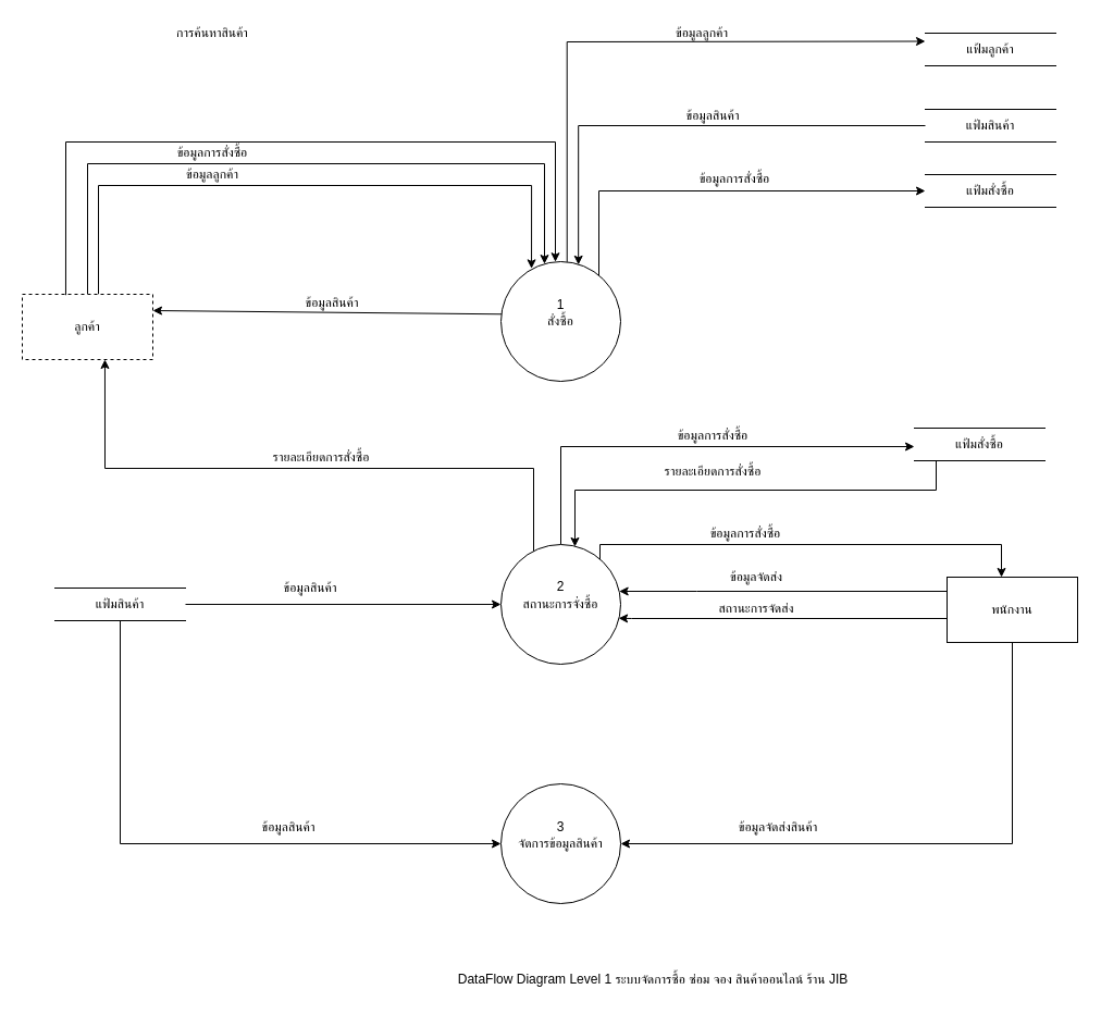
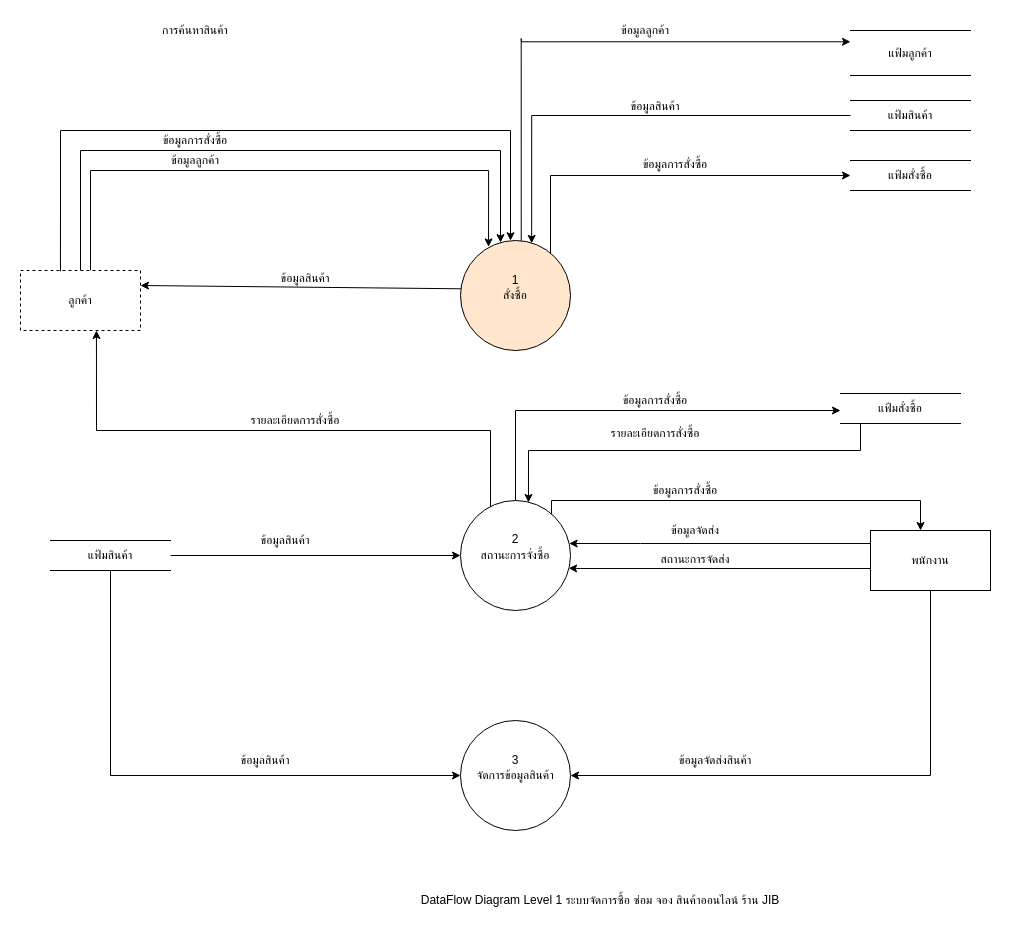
  <mxCell id="0" />
  <mxCell id="1" parent="0" />
  <mxCell id="2" style="edgeStyle=orthogonalEdgeStyle;rounded=0;orthogonalLoop=1;jettySize=auto;html=1;" parent="1" source="4" target="9" edge="1"><mxGeometry relative="1" as="geometry"><mxPoint x="490" y="200" as="targetPoint" /><Array as="points"><mxPoint x="80" y="150" /><mxPoint x="500" y="150" /></Array></mxGeometry></mxCell>
  <mxCell id="3" style="edgeStyle=orthogonalEdgeStyle;rounded=0;orthogonalLoop=1;jettySize=auto;html=1;entryX=0.255;entryY=0.058;entryDx=0;entryDy=0;entryPerimeter=0;" parent="1" source="4" target="9" edge="1"><mxGeometry relative="1" as="geometry"><mxPoint x="440" y="190" as="targetPoint" /><Array as="points"><mxPoint x="90" y="170" /><mxPoint x="488" y="170" /></Array></mxGeometry></mxCell>
  <mxCell id="4" value="ลูกค้า" style="rounded=0;whiteSpace=wrap;html=1;dashed=1;" parent="1" vertex="1"><mxGeometry x="20" y="270" width="120" height="60" as="geometry" /></mxCell>
  <mxCell id="5" style="edgeStyle=none;rounded=0;orthogonalLoop=1;jettySize=auto;html=1;entryX=1;entryY=0.25;entryDx=0;entryDy=0;exitX=0.008;exitY=0.439;exitDx=0;exitDy=0;exitPerimeter=0;" parent="1" source="9" target="4" edge="1"><mxGeometry relative="1" as="geometry" /></mxCell>
  <mxCell id="6" style="edgeStyle=orthogonalEdgeStyle;rounded=0;orthogonalLoop=1;jettySize=auto;html=1;entryX=0.633;entryY=1;entryDx=0;entryDy=0;entryPerimeter=0;exitX=0.273;exitY=0.073;exitDx=0;exitDy=0;exitPerimeter=0;" parent="1" source="26" target="4" edge="1"><mxGeometry relative="1" as="geometry"><mxPoint x="530" y="430" as="sourcePoint" /><Array as="points"><mxPoint x="490" y="430" /><mxPoint x="96" y="430" /></Array></mxGeometry></mxCell>
  <mxCell id="7" style="edgeStyle=orthogonalEdgeStyle;rounded=0;orthogonalLoop=1;jettySize=auto;html=1;entryX=0;entryY=0.25;entryDx=0;entryDy=0;exitX=0.552;exitY=0.005;exitDx=0;exitDy=0;exitPerimeter=0;" parent="1" source="9" target="17" edge="1"><mxGeometry relative="1" as="geometry"><mxPoint x="540" y="30" as="targetPoint" /><Array as="points"><mxPoint x="521" y="38" /><mxPoint x="521" y="38" /></Array></mxGeometry></mxCell>
  <mxCell id="8" style="edgeStyle=orthogonalEdgeStyle;rounded=0;orthogonalLoop=1;jettySize=auto;html=1;entryX=0;entryY=0.5;entryDx=0;entryDy=0;" parent="1" source="9" target="20" edge="1"><mxGeometry relative="1" as="geometry"><Array as="points"><mxPoint x="550" y="175" /></Array></mxGeometry></mxCell>
- <mxCell id="9" value="สั่งซื้อ" style="ellipse;whiteSpace=wrap;html=1;aspect=fixed;" parent="1" vertex="1"><mxGeometry x="460" y="240" width="110" height="110" as="geometry" /></mxCell>
+ <mxCell id="9" value="สั่งซื้อ" style="ellipse;whiteSpace=wrap;html=1;aspect=fixed;fillColor=#ffe6cc;" parent="1" vertex="1"><mxGeometry x="460" y="240" width="110" height="110" as="geometry" /></mxCell>
  <mxCell id="10" value="1" style="text;html=1;strokeColor=none;fillColor=none;align=center;verticalAlign=middle;whiteSpace=wrap;rounded=0;" parent="1" vertex="1"><mxGeometry x="495" y="270" width="40" height="20" as="geometry" /></mxCell>
  <mxCell id="11" style="edgeStyle=orthogonalEdgeStyle;rounded=0;orthogonalLoop=1;jettySize=auto;html=1;exitX=0.333;exitY=0.012;exitDx=0;exitDy=0;exitPerimeter=0;" parent="1" source="4" target="9" edge="1"><mxGeometry relative="1" as="geometry"><mxPoint x="60" y="260" as="sourcePoint" /><mxPoint x="382" y="230" as="targetPoint" /><Array as="points"><mxPoint x="60" y="130" /><mxPoint x="510" y="130" /></Array></mxGeometry></mxCell>
  <mxCell id="12" value="การค้นหาสินค้า" style="text;html=1;strokeColor=none;fillColor=none;align=center;verticalAlign=middle;whiteSpace=wrap;rounded=0;" parent="1" vertex="1"><mxGeometry x="150" y="20" width="90" height="20" as="geometry" /></mxCell>
  <mxCell id="13" value="ข้อมูลสินค้า" style="text;html=1;strokeColor=none;fillColor=none;align=center;verticalAlign=middle;whiteSpace=wrap;rounded=0;" parent="1" vertex="1"><mxGeometry x="250" y="268" width="110" height="20" as="geometry" /></mxCell>
  <mxCell id="14" value="ข้อมูลการสั่งซื้อ" style="text;html=1;strokeColor=none;fillColor=none;align=center;verticalAlign=middle;whiteSpace=wrap;rounded=0;" parent="1" vertex="1"><mxGeometry x="150" y="130" width="90" height="20" as="geometry" /></mxCell>
  <mxCell id="15" value="ข้อมูลลูกค้า" style="text;html=1;strokeColor=none;fillColor=none;align=center;verticalAlign=middle;whiteSpace=wrap;rounded=0;" parent="1" vertex="1"><mxGeometry x="150" y="150" width="90" height="20" as="geometry" /></mxCell>
  <mxCell id="16" value="รายละเอียดการสั่งซื้อ" style="text;html=1;strokeColor=none;fillColor=none;align=center;verticalAlign=middle;whiteSpace=wrap;rounded=0;" parent="1" vertex="1"><mxGeometry x="240" y="410" width="110" height="20" as="geometry" /></mxCell>
- <mxCell id="17" value="แฟ้มลูกค้า" style="shape=partialRectangle;whiteSpace=wrap;html=1;left=0;right=0;fillColor=none;" parent="1" vertex="1"><mxGeometry x="850" y="30" width="120" height="30" as="geometry" /></mxCell>
+ <mxCell id="17" value="แฟ้มลูกค้า" style="shape=partialRectangle;whiteSpace=wrap;html=1;left=0;right=0;fillColor=none;" parent="1" vertex="1"><mxGeometry x="850" y="30" width="120" height="45" as="geometry" /></mxCell>
  <mxCell id="18" style="edgeStyle=orthogonalEdgeStyle;rounded=0;orthogonalLoop=1;jettySize=auto;html=1;entryX=0.647;entryY=0.026;entryDx=0;entryDy=0;entryPerimeter=0;" parent="1" source="19" target="9" edge="1"><mxGeometry relative="1" as="geometry" /></mxCell>
  <mxCell id="19" value="แฟ้มสินค้า" style="shape=partialRectangle;whiteSpace=wrap;html=1;left=0;right=0;fillColor=none;" parent="1" vertex="1"><mxGeometry x="850" y="100" width="120" height="30" as="geometry" /></mxCell>
  <mxCell id="20" value="แฟ้มสั่งซื้อ" style="shape=partialRectangle;whiteSpace=wrap;html=1;left=0;right=0;fillColor=none;" parent="1" vertex="1"><mxGeometry x="850" width="120" height="30" as="geometry" y="160" /></mxCell>
  <mxCell id="21" value="ข้อมูลลูกค้า" style="text;html=1;strokeColor=none;fillColor=none;align=center;verticalAlign=middle;whiteSpace=wrap;rounded=0;" parent="1" vertex="1"><mxGeometry x="600" y="20" width="90" height="20" as="geometry" /></mxCell>
  <mxCell id="22" value="ข้อมูลสินค้า" style="text;html=1;strokeColor=none;fillColor=none;align=center;verticalAlign=middle;whiteSpace=wrap;rounded=0;" parent="1" vertex="1"><mxGeometry x="600" y="96" width="110" height="20" as="geometry" /></mxCell>
  <mxCell id="23" value="ข้อมูลการสั่งซื้อ" style="text;html=1;strokeColor=none;fillColor=none;align=center;verticalAlign=middle;whiteSpace=wrap;rounded=0;" parent="1" vertex="1"><mxGeometry x="620" y="154" width="110" height="20" as="geometry" /></mxCell>
  <mxCell id="24" style="edgeStyle=orthogonalEdgeStyle;rounded=0;orthogonalLoop=1;jettySize=auto;html=1;" parent="1" source="26" target="33" edge="1"><mxGeometry relative="1" as="geometry"><mxPoint x="515" y="410" as="targetPoint" /><Array as="points"><mxPoint x="515" y="410" /></Array></mxGeometry></mxCell>
  <mxCell id="25" style="edgeStyle=orthogonalEdgeStyle;rounded=0;orthogonalLoop=1;jettySize=auto;html=1;entryX=0.417;entryY=0;entryDx=0;entryDy=0;entryPerimeter=0;exitX=0.827;exitY=0.127;exitDx=0;exitDy=0;exitPerimeter=0;" parent="1" source="26" target="38" edge="1"><mxGeometry relative="1" as="geometry"><mxPoint x="550" y="500" as="sourcePoint" /><Array as="points"><mxPoint x="551" y="500" /><mxPoint x="920" y="500" /></Array></mxGeometry></mxCell>
  <mxCell id="26" value="สถานะการจั่งซื้อ" style="ellipse;whiteSpace=wrap;html=1;aspect=fixed;" parent="1" vertex="1"><mxGeometry x="460" y="500" width="110" height="110" as="geometry" /></mxCell>
  <mxCell id="27" value="2" style="text;html=1;strokeColor=none;fillColor=none;align=center;verticalAlign=middle;whiteSpace=wrap;rounded=0;" parent="1" vertex="1"><mxGeometry x="495" y="529" width="40" height="20" as="geometry" /></mxCell>
  <mxCell id="28" style="edgeStyle=orthogonalEdgeStyle;rounded=0;orthogonalLoop=1;jettySize=auto;html=1;entryX=0;entryY=0.5;entryDx=0;entryDy=0;" parent="1" source="30" target="26" edge="1"><mxGeometry relative="1" as="geometry" /></mxCell>
  <mxCell id="29" style="edgeStyle=orthogonalEdgeStyle;rounded=0;orthogonalLoop=1;jettySize=auto;html=1;entryX=0;entryY=0.5;entryDx=0;entryDy=0;" parent="1" source="30" target="43" edge="1"><mxGeometry relative="1" as="geometry"><mxPoint x="110" y="790" as="targetPoint" /><Array as="points"><mxPoint x="110" y="775" /></Array></mxGeometry></mxCell>
  <mxCell id="30" value="แฟ้มสินค้า" style="shape=partialRectangle;whiteSpace=wrap;html=1;left=0;right=0;fillColor=none;" parent="1" vertex="1"><mxGeometry x="50" y="540" width="120" height="30" as="geometry" /></mxCell>
  <mxCell id="31" value="ข้อมูลสินค้า" style="text;html=1;strokeColor=none;fillColor=none;align=center;verticalAlign=middle;whiteSpace=wrap;rounded=0;" parent="1" vertex="1"><mxGeometry x="230" y="530" width="110" height="20" as="geometry" /></mxCell>
  <mxCell id="32" style="edgeStyle=orthogonalEdgeStyle;rounded=0;orthogonalLoop=1;jettySize=auto;html=1;entryX=0.618;entryY=0.018;entryDx=0;entryDy=0;entryPerimeter=0;" parent="1" source="33" target="26" edge="1"><mxGeometry relative="1" as="geometry"><mxPoint x="900" y="480" as="targetPoint" /><Array as="points"><mxPoint x="860" y="450" /><mxPoint x="528" y="450" /></Array></mxGeometry></mxCell>
  <mxCell id="33" value="แฟ้มสั่งซื้อ" style="shape=partialRectangle;whiteSpace=wrap;html=1;left=0;right=0;fillColor=none;" parent="1" vertex="1"><mxGeometry x="840" y="393" width="120" height="30" as="geometry" /></mxCell>
  <mxCell id="34" value="ข้อมูลการสั่งซื้อ" style="text;html=1;strokeColor=none;fillColor=none;align=center;verticalAlign=middle;whiteSpace=wrap;rounded=0;" parent="1" vertex="1"><mxGeometry x="610" y="390" width="90" height="20" as="geometry" /></mxCell>
  <mxCell id="35" value="รายละเอียดการสั่งซื้อ" style="text;html=1;strokeColor=none;fillColor=none;align=center;verticalAlign=middle;whiteSpace=wrap;rounded=0;" parent="1" vertex="1"><mxGeometry x="600" y="423" width="110" height="20" as="geometry" /></mxCell>
  <mxCell id="36" style="edgeStyle=orthogonalEdgeStyle;rounded=0;orthogonalLoop=1;jettySize=auto;html=1;" parent="1" target="26" edge="1"><mxGeometry relative="1" as="geometry"><mxPoint x="870" y="543" as="sourcePoint" /><mxPoint x="570" y="543" as="targetPoint" /><Array as="points"><mxPoint x="640" y="543" /><mxPoint x="640" y="543" /></Array></mxGeometry></mxCell>
  <mxCell id="37" style="edgeStyle=orthogonalEdgeStyle;rounded=0;orthogonalLoop=1;jettySize=auto;html=1;entryX=1;entryY=0.5;entryDx=0;entryDy=0;" parent="1" source="38" target="43" edge="1"><mxGeometry relative="1" as="geometry"><mxPoint x="930" y="810" as="targetPoint" /><Array as="points"><mxPoint x="930" y="775" /></Array></mxGeometry></mxCell>
  <mxCell id="38" value="พนักงาน" style="rounded=0;whiteSpace=wrap;html=1;" parent="1" vertex="1"><mxGeometry x="870" y="530" width="120" height="60" as="geometry" /></mxCell>
  <mxCell id="39" value="ข้อมูลการสั่งซื้อ" style="text;html=1;strokeColor=none;fillColor=none;align=center;verticalAlign=middle;whiteSpace=wrap;rounded=0;" parent="1" vertex="1"><mxGeometry x="640" y="480" width="90" height="20" as="geometry" /></mxCell>
  <mxCell id="40" value="ข้อมูลจัดส่ง" style="text;html=1;strokeColor=none;fillColor=none;align=center;verticalAlign=middle;whiteSpace=wrap;rounded=0;" parent="1" vertex="1"><mxGeometry x="650" y="520" width="90" height="20" as="geometry" /></mxCell>
  <mxCell id="41" value="สถานะการจัดส่ง" style="text;html=1;strokeColor=none;fillColor=none;align=center;verticalAlign=middle;whiteSpace=wrap;rounded=0;" parent="1" vertex="1"><mxGeometry x="650" y="549" width="90" height="20" as="geometry" /></mxCell>
  <mxCell id="42" style="edgeStyle=orthogonalEdgeStyle;rounded=0;orthogonalLoop=1;jettySize=auto;html=1;entryX=0.983;entryY=0.616;entryDx=0;entryDy=0;entryPerimeter=0;" parent="1" target="26" edge="1"><mxGeometry relative="1" as="geometry"><mxPoint x="870" y="570" as="sourcePoint" /><mxPoint x="600" y="610" as="targetPoint" /><Array as="points"><mxPoint x="870" y="568" /><mxPoint x="580" y="568" /></Array></mxGeometry></mxCell>
  <mxCell id="43" value="จัดการข้อมูลสินค้า" style="ellipse;whiteSpace=wrap;html=1;aspect=fixed;" parent="1" vertex="1"><mxGeometry x="460" y="720" width="110" height="110" as="geometry" /></mxCell>
  <mxCell id="44" value="3" style="text;html=1;strokeColor=none;fillColor=none;align=center;verticalAlign=middle;whiteSpace=wrap;rounded=0;" parent="1" vertex="1"><mxGeometry x="495" y="750" width="40" height="20" as="geometry" /></mxCell>
  <mxCell id="45" value="ข้อมูลจัดส่งสินค้า" style="text;html=1;strokeColor=none;fillColor=none;align=center;verticalAlign=middle;whiteSpace=wrap;rounded=0;" parent="1" vertex="1"><mxGeometry x="670" y="750" width="90" height="20" as="geometry" /></mxCell>
  <mxCell id="46" value="ข้อมูลสินค้า" style="text;html=1;strokeColor=none;fillColor=none;align=center;verticalAlign=middle;whiteSpace=wrap;rounded=0;" parent="1" vertex="1"><mxGeometry x="210" y="750" width="110" height="20" as="geometry" /></mxCell>
  <mxCell id="47" value="DataFlow Diagram Level 1 ระบบจัดการซื้อ ซ่อม จอง สินค้าออนไลน์ ร้าน JIB" style="text;html=1;strokeColor=none;fillColor=none;align=center;verticalAlign=middle;whiteSpace=wrap;rounded=0;" vertex="1" parent="1"><mxGeometry x="370" y="890" width="460" height="20" as="geometry" /></mxCell>
